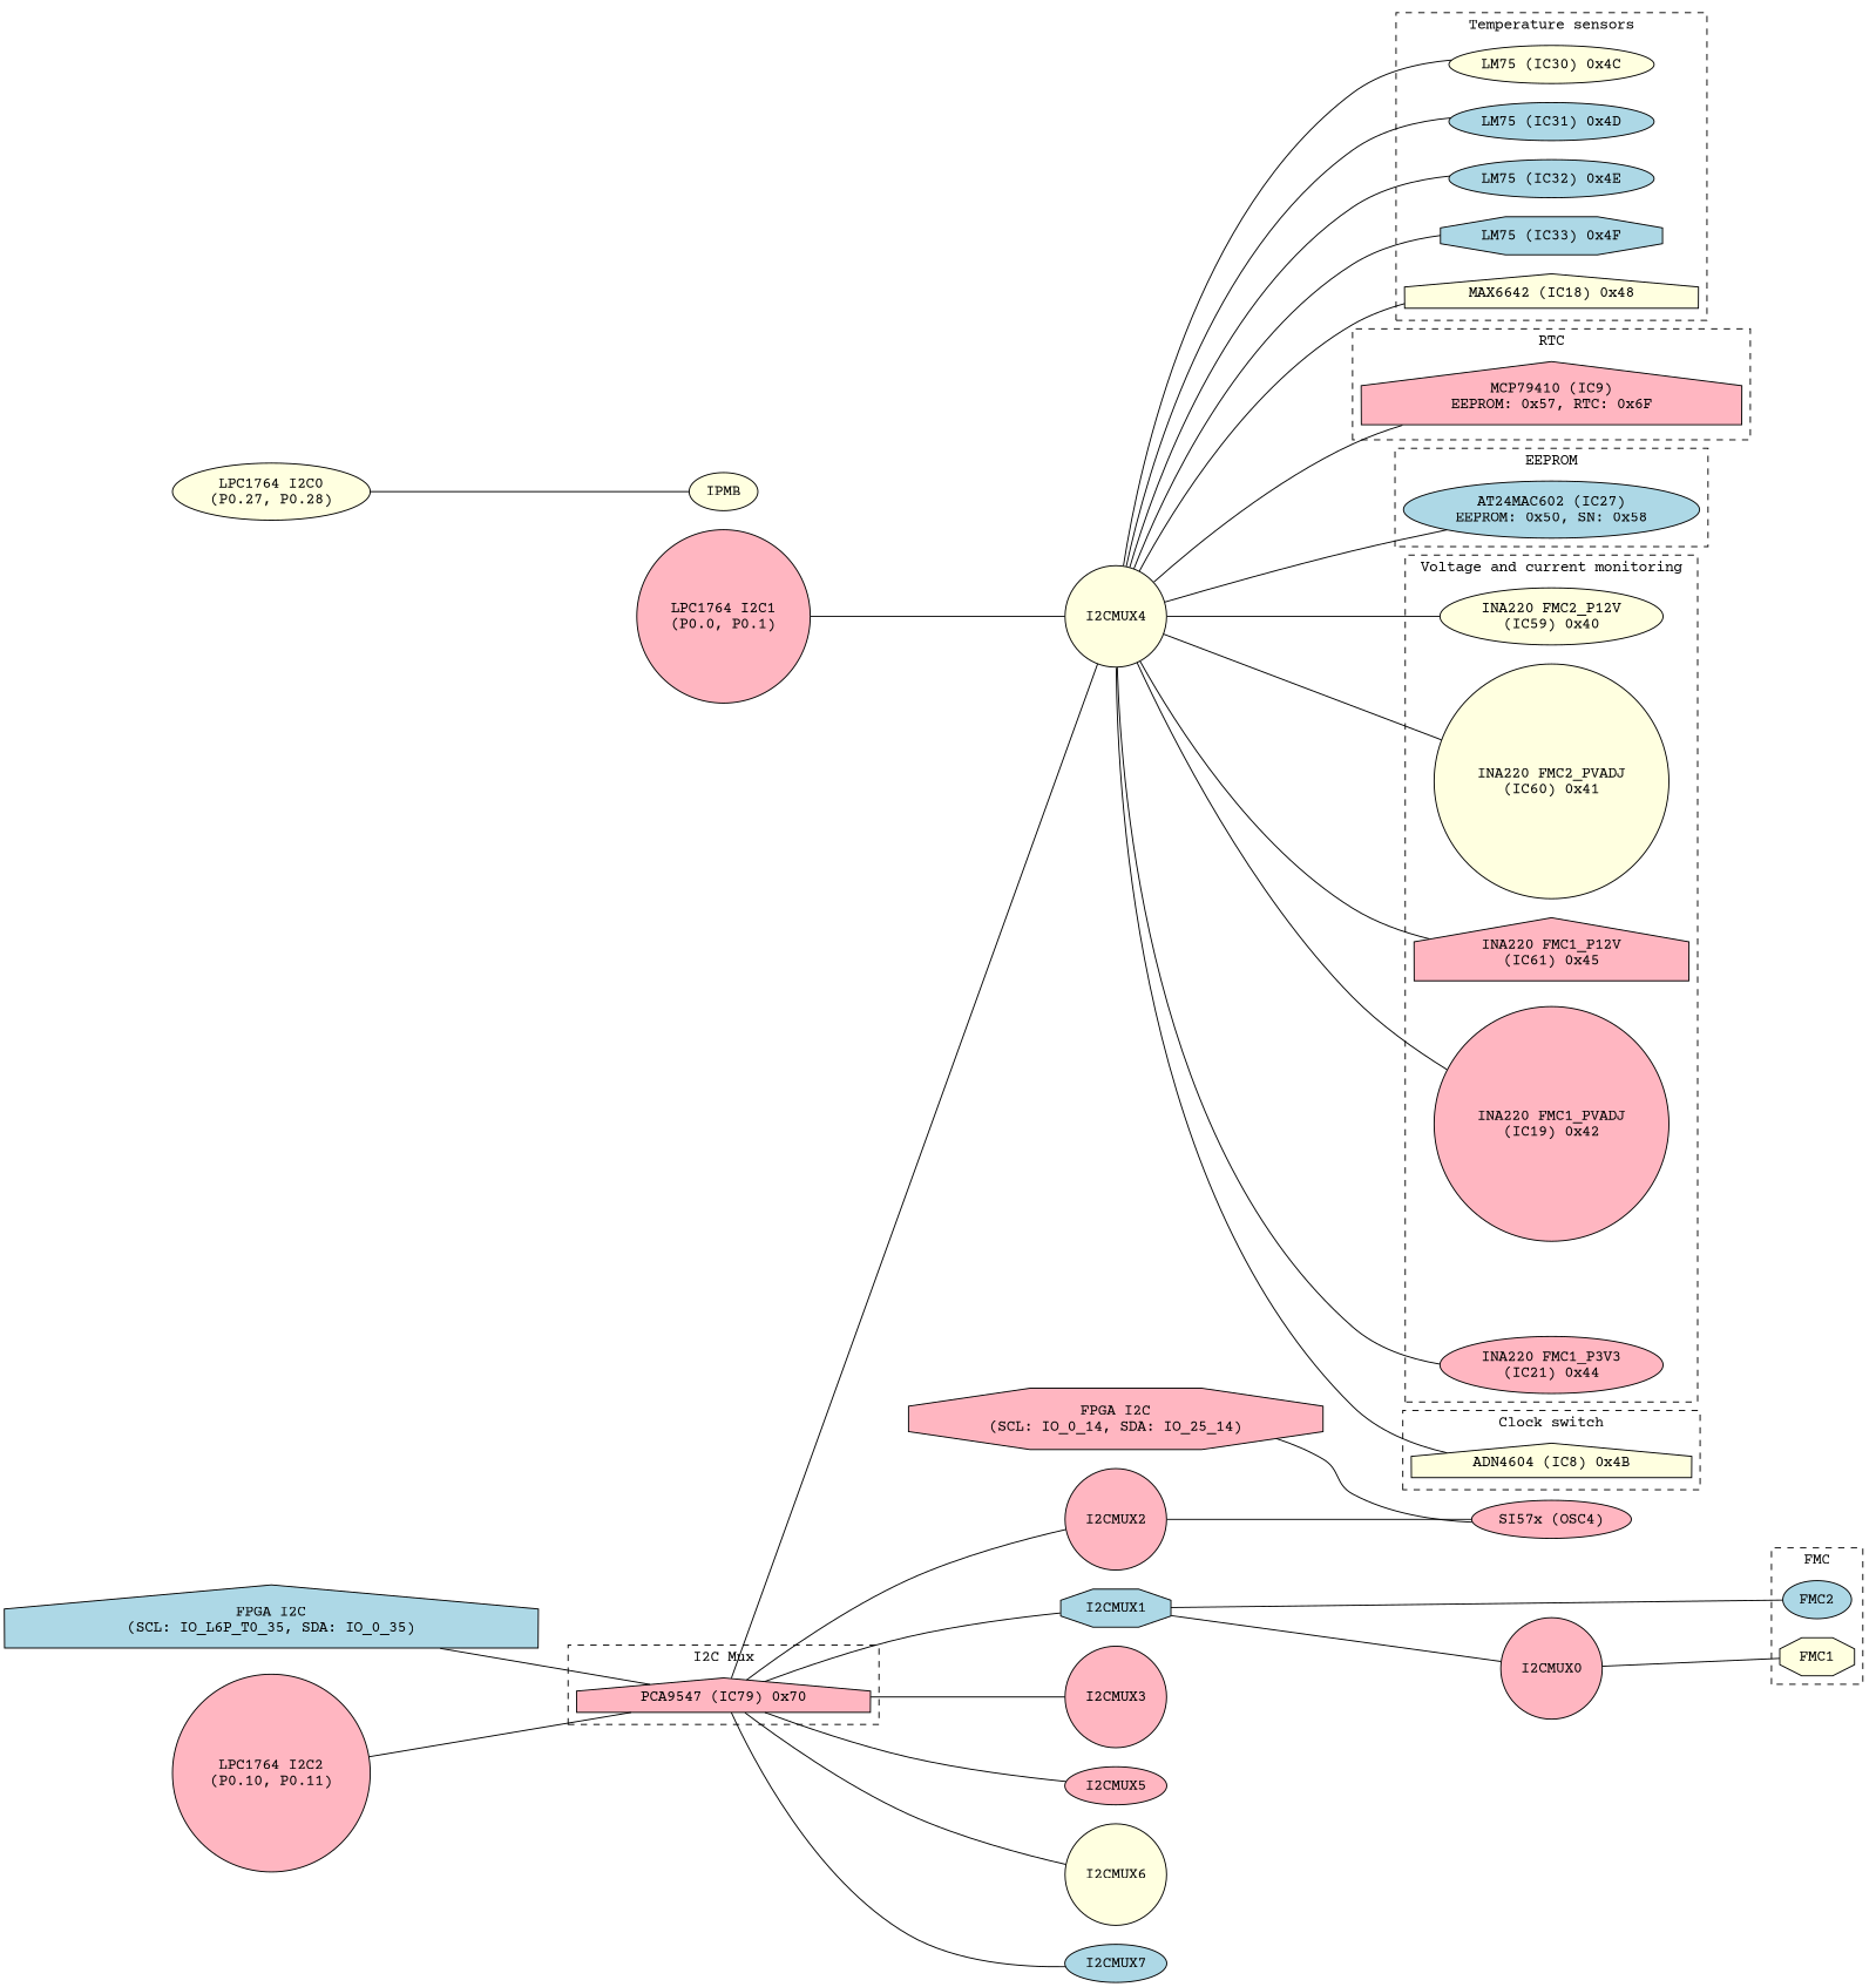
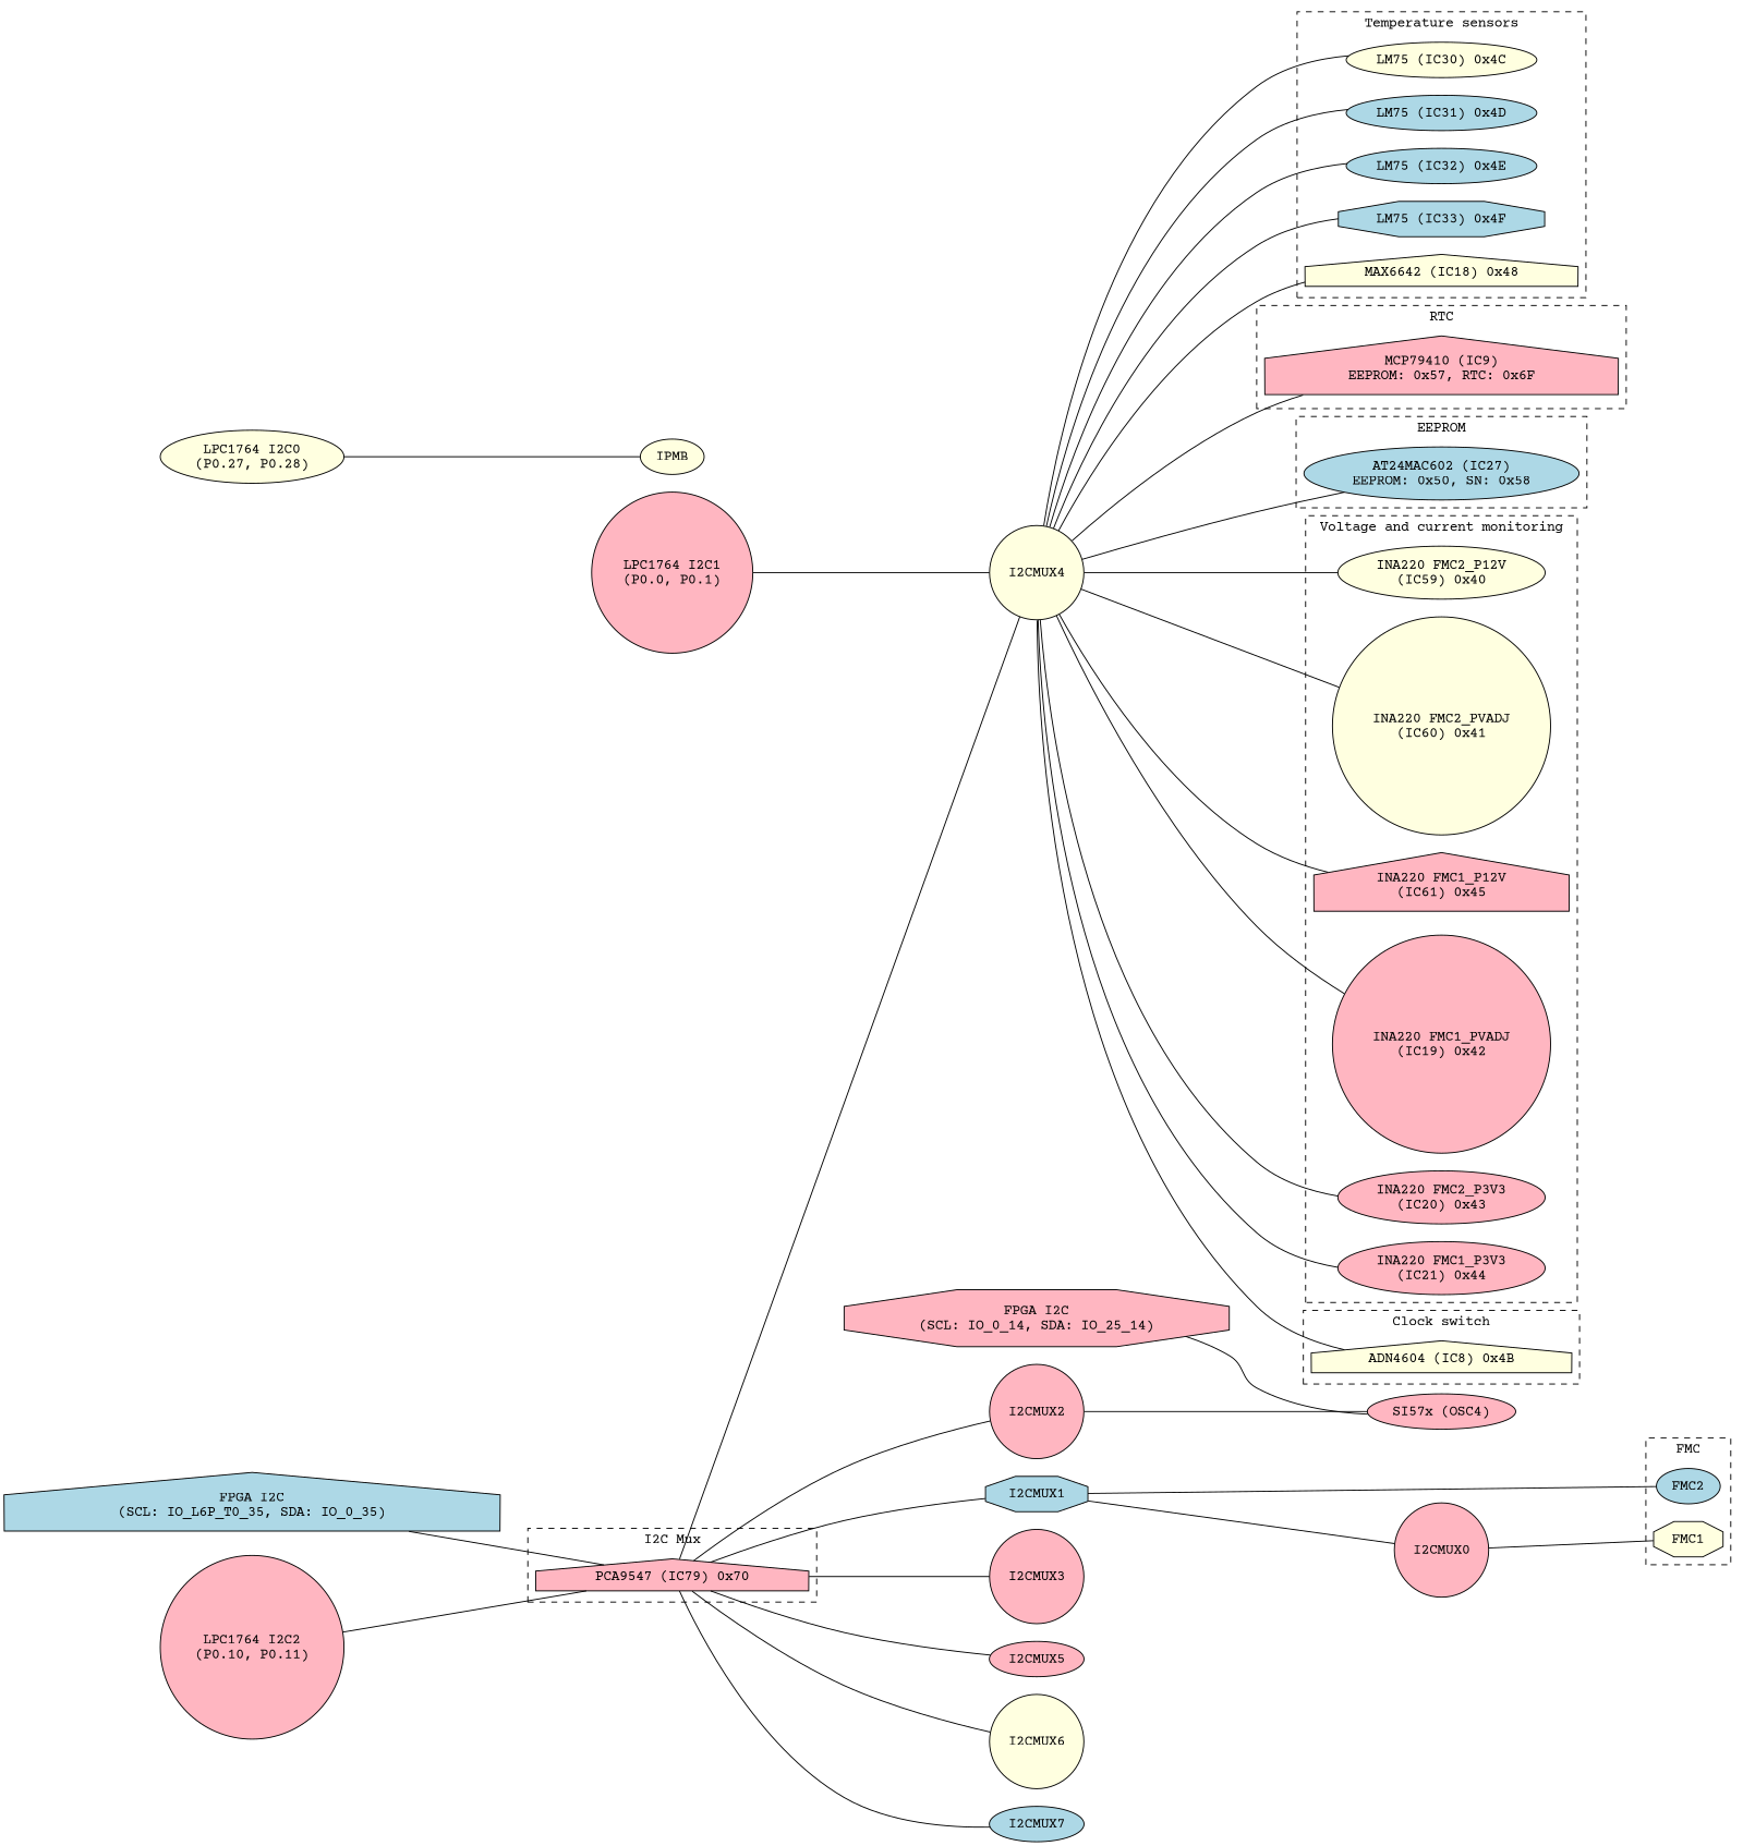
  graph {
    fontname="Courier Prime"
    rankdir=LR
    node [fillcolor=lightpink fontname="Courier Prime" shape=ellipse style=filled]
    edge [fontname="Courier Prime"]
    n1 [label="PCA9547 (IC79) 0x70" shape=house]
    n2 [fillcolor=lightyellow label="LM75 (IC30) 0x4C"]
    n3 [fillcolor=lightblue label="LM75 (IC31) 0x4D"]
    n4 [fillcolor=lightblue label="LM75 (IC32) 0x4E"]
    n5 [fillcolor=lightblue label="LM75 (IC33) 0x4F" shape=octagon]
    n6 [fillcolor=lightyellow label="MAX6642 (IC18) 0x48" shape=house]
    n7 [label="MCP79410 (IC9)\nEEPROM: 0x57, RTC: 0x6F" shape=house]
    n8 [fillcolor=lightblue label="AT24MAC602 (IC27)\nEEPROM: 0x50, SN: 0x58"]
    n9 [fillcolor=lightyellow label="INA220 FMC2_P12V\n(IC59) 0x40"]
    n10 [fillcolor=lightyellow label="INA220 FMC2_PVADJ\n(IC60) 0x41" shape=circle]
    n11 [label="INA220 FMC1_P12V\n(IC61) 0x45" shape=house]
    n12 [label="INA220 FMC1_PVADJ\n(IC19) 0x42" shape=circle]
+   n13 [label="INA220 FMC2_P3V3\n(IC20) 0x43"]
    n14 [label="INA220 FMC1_P3V3\n(IC21) 0x44"]
    n15 [fillcolor=lightyellow label="ADN4604 (IC8) 0x4B" shape=house]
    n16 [fillcolor=lightblue label=FMC2]
    n17 [fillcolor=lightyellow label=FMC1 shape=octagon]
    n18 [fillcolor=lightyellow label=I2CMUX4 shape=circle]
    n19 [fillcolor=lightblue label=I2CMUX1 shape=octagon]
    n20 [label=I2CMUX2 shape=circle]
    n21 [label=I2CMUX3 shape=circle]
    n22 [label=I2CMUX5]
    n23 [fillcolor=lightyellow label=I2CMUX6 shape=circle]
    n24 [fillcolor=lightblue label=I2CMUX7]
    n25 [fillcolor=lightblue label="FPGA I2C\n(SCL: IO_L6P_T0_35, SDA: IO_0_35)" shape=house]
    n26 [label="FPGA I2C\n(SCL: IO_0_14, SDA: IO_25_14)" shape=octagon]
    n27 [label="SI57x (OSC4)"]
    n28 [fillcolor=lightyellow label="LPC1764 I2C0\n(P0.27, P0.28)"]
    n29 [fillcolor=lightyellow label=IPMB]
    n30 [label="LPC1764 I2C1\n(P0.0, P0.1)" shape=circle]
    n31 [label="LPC1764 I2C2\n(P0.10, P0.11)" shape=circle]
    n32 [label=I2CMUX0 shape=circle]
    subgraph cluster_1 {
      label="I2C Mux"
      style=dashed
      n1
    }
    subgraph cluster_2 {
      label="Temperature sensors"
      style=dashed
      n2
      n3
      n4
      n5
      n6
    }
    subgraph cluster_3 {
      label=RTC
      style=dashed
      n7
    }
    subgraph cluster_4 {
      label=EEPROM
      style=dashed
      n8
    }
    subgraph cluster_5 {
      label="Voltage and current monitoring"
      style=dashed
      n9
      n10
      n11
      n12
+     n13
      n14
    }
    subgraph cluster_6 {
      label="Clock switch"
      style=dashed
      n15
    }
    subgraph cluster_7 {
      label=FMC
      style=dashed
      n16
      n17
    }
    n1 -- n18
    n1 -- n19
    n1 -- n20
    n1 -- n21
    n1 -- n22
    n1 -- n23
    n1 -- n24
    n18 -- n2
    n18 -- n3
    n18 -- n4
    n18 -- n5
    n18 -- n6
    n18 -- n7
    n18 -- n8
    n18 -- n9
    n18 -- n10
    n18 -- n11
    n18 -- n12
+   n18 -- n13
    n18 -- n14
    n18 -- n15
    n19 -- n16
    n19 -- n32
    n20 -- n27
    n25 -- n1
    n26 -- n27
    n28 -- n29
    n30 -- n18
    n31 -- n1
    n32 -- n17
  }
